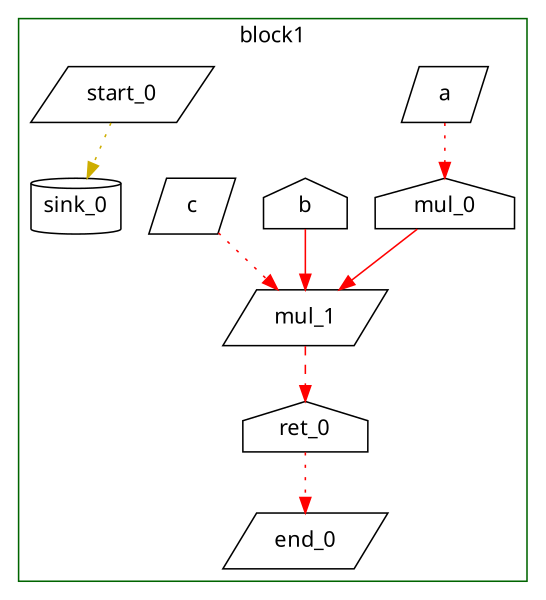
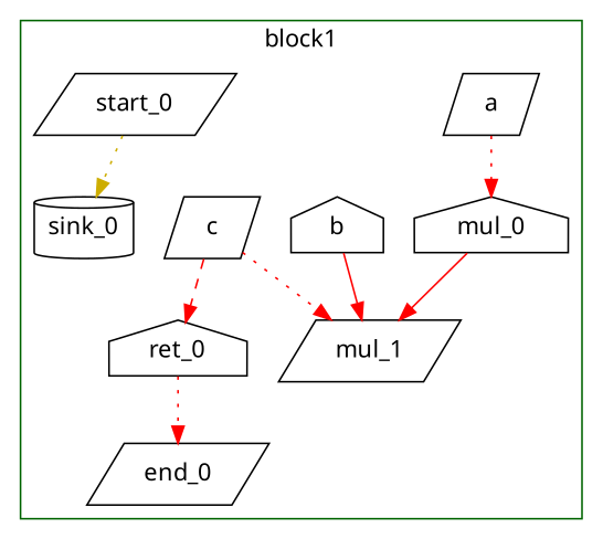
  digraph {
    fontname="Noto Sans"
    splines=spline
    node [bbID=1 fontname="Noto Sans" in="in1:32" out="out1:32" shape=parallelogram type=Entry]
    edge [color=red fontname="Noto Sans" from=out1 style=dotted to=in1]
    mul_0 [II=1 delay=0.0 in="in1:32 in2:32" latency=4 op=mul_op shape=house type=Operator]
    mul_1 [II=1 delay=0.0 in="in1:32 in2:32" latency=4 op=mul_op type=Operator]
    ret_0 [II=1 delay=0.0 latency=0 op=ret_op shape=house type=Operator]
    end_0 [bbID=0 in="in1:32 " type=Exit]
    a
    b [shape=house]
    c
    start_0 [control=true in="in1:0" out="out1:0"]
    sink_0 [bbID=0 in="in1:0" shape=cylinder type=Sink out=""]
    subgraph cluster_1 {
      color=darkgreen
      label=block1
      mul_0
      mul_1
      ret_0
      end_0
      a
      b
      c
      start_0
      sink_0
    }
    mul_0 -> mul_1 [style=solid]
-   mul_1 -> ret_0 [style=dashed]
+   c -> ret_0 [style=dashed]
    ret_0 -> end_0
    a -> mul_0
    b -> mul_1 [style=solid to=in2]
    c -> mul_1 [to=in2]
    start_0 -> sink_0 [color=gold3]
  }
